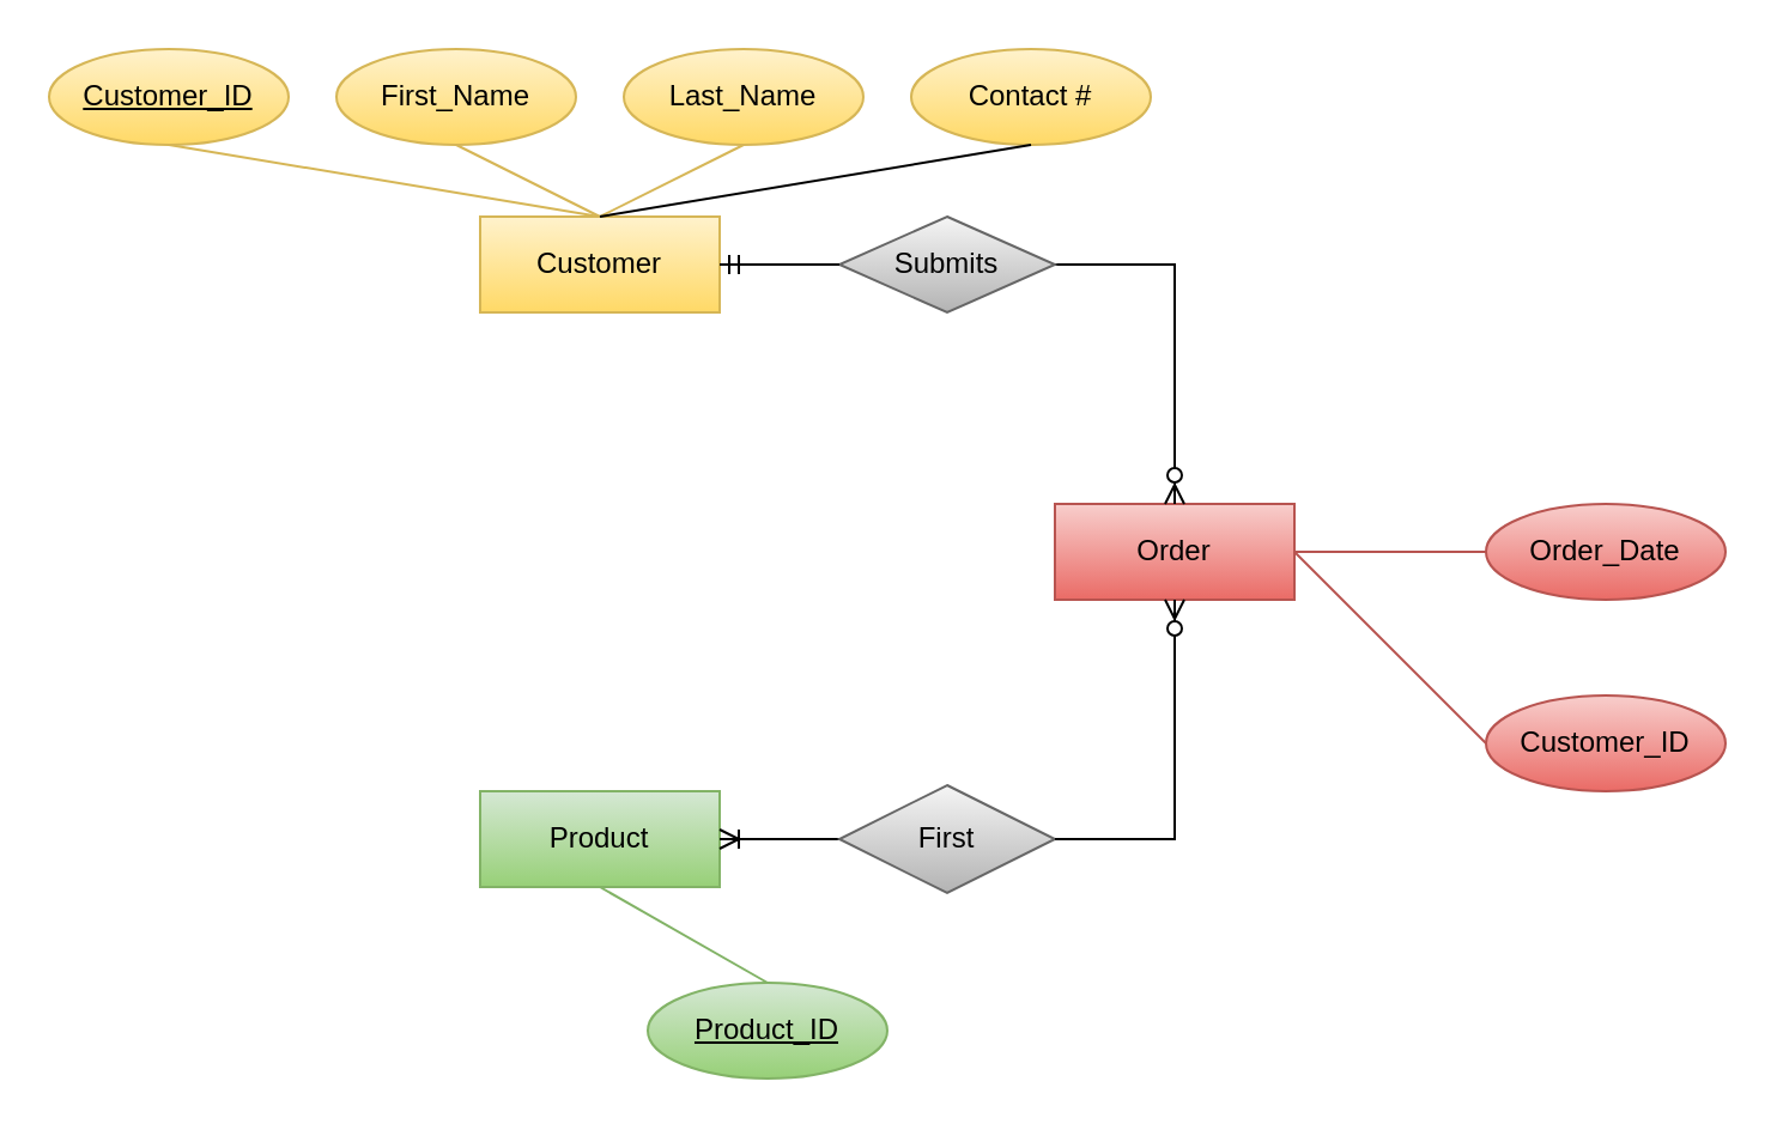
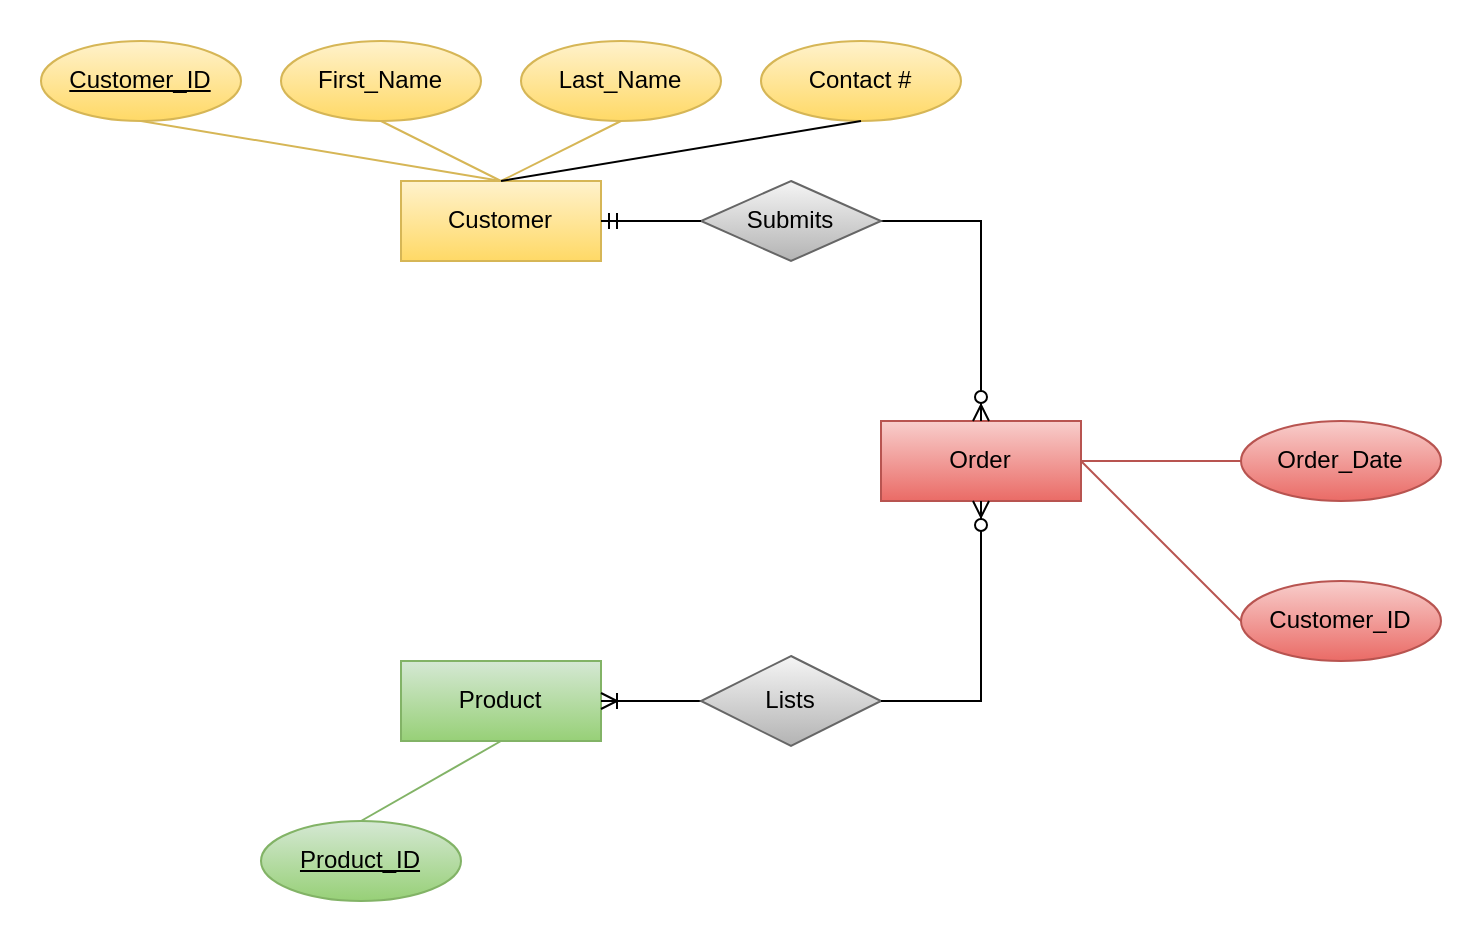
  <mxCell id="0" />
  <mxCell id="1" parent="0" />
  <mxCell id="2" value="Customer" style="whiteSpace=wrap;html=1;align=center;fillColor=#fff2cc;strokeColor=#d6b656;gradientColor=#ffd966;" vertex="1" parent="1"><mxGeometry x="200" y="90" width="100" height="40" as="geometry" /></mxCell>
  <mxCell id="3" value="Product" style="whiteSpace=wrap;html=1;align=center;fillColor=#d5e8d4;gradientColor=#97d077;strokeColor=#82b366;" vertex="1" parent="1"><mxGeometry x="200" y="330" width="100" height="40" as="geometry" /></mxCell>
  <mxCell id="4" value="Order" style="whiteSpace=wrap;html=1;align=center;fillColor=#f8cecc;strokeColor=#b85450;gradientColor=#ea6b66;" vertex="1" parent="1"><mxGeometry x="440" y="210" width="100" height="40" as="geometry" /></mxCell>
  <mxCell id="5" value="Contact #" style="ellipse;whiteSpace=wrap;html=1;align=center;fillColor=#fff2cc;strokeColor=#d6b656;gradientColor=#ffd966;" vertex="1" parent="1"><mxGeometry x="380" y="20" width="100" height="40" as="geometry" /></mxCell>
  <mxCell id="6" value="First_Name" style="ellipse;whiteSpace=wrap;html=1;align=center;fillColor=#fff2cc;strokeColor=#d6b656;gradientColor=#ffd966;" vertex="1" parent="1"><mxGeometry x="140" y="20" width="100" height="40" as="geometry" /></mxCell>
  <mxCell id="7" value="Last_Name" style="ellipse;whiteSpace=wrap;html=1;align=center;fillColor=#fff2cc;strokeColor=#d6b656;gradientColor=#ffd966;" vertex="1" parent="1"><mxGeometry x="260" y="20" width="100" height="40" as="geometry" /></mxCell>
  <mxCell id="8" value="" style="endArrow=none;html=1;rounded=0;exitX=0.5;exitY=1;exitDx=0;exitDy=0;entryX=0.5;entryY=0;entryDx=0;entryDy=0;fillColor=#fff2cc;strokeColor=#d6b656;gradientColor=#ffd966;" edge="1" parent="1" target="2"><mxGeometry relative="1" as="geometry"><mxPoint x="70" y="60" as="sourcePoint" /><mxPoint x="200" y="109.5" as="targetPoint" /></mxGeometry></mxCell>
  <mxCell id="9" value="" style="endArrow=none;html=1;rounded=0;exitX=0.5;exitY=1;exitDx=0;exitDy=0;fillColor=#fff2cc;strokeColor=#d6b656;gradientColor=#ffd966;" edge="1" parent="1" source="6"><mxGeometry relative="1" as="geometry"><mxPoint x="180" y="240" as="sourcePoint" /><mxPoint x="250" y="90" as="targetPoint" /></mxGeometry></mxCell>
  <mxCell id="10" value="" style="endArrow=none;html=1;rounded=0;exitX=0.5;exitY=0;exitDx=0;exitDy=0;entryX=0.5;entryY=1;entryDx=0;entryDy=0;fillColor=#fff2cc;strokeColor=#d6b656;gradientColor=#ffd966;" edge="1" parent="1" source="2" target="7"><mxGeometry relative="1" as="geometry"><mxPoint x="360" y="160" as="sourcePoint" /><mxPoint x="520" y="160" as="targetPoint" /></mxGeometry></mxCell>
  <mxCell id="11" value="" style="endArrow=none;html=1;rounded=0;exitX=0.5;exitY=0;exitDx=0;exitDy=0;entryX=0.5;entryY=1;entryDx=0;entryDy=0;" edge="1" parent="1" source="2" target="5"><mxGeometry relative="1" as="geometry"><mxPoint x="360" y="100" as="sourcePoint" /><mxPoint x="520" y="100" as="targetPoint" /></mxGeometry></mxCell>
  <mxCell id="12" value="Customer_ID" style="ellipse;whiteSpace=wrap;html=1;align=center;fontStyle=4;fillColor=#fff2cc;strokeColor=#d6b656;gradientColor=#ffd966;" vertex="1" parent="1"><mxGeometry x="20" y="20" width="100" height="40" as="geometry" /></mxCell>
  <mxCell id="13" value="Order_Date" style="ellipse;whiteSpace=wrap;html=1;align=center;fillColor=#f8cecc;strokeColor=#b85450;gradientColor=#ea6b66;" vertex="1" parent="1"><mxGeometry x="620" y="210" width="100" height="40" as="geometry" /></mxCell>
  <mxCell id="14" value="Customer_ID" style="ellipse;whiteSpace=wrap;html=1;align=center;fillColor=#f8cecc;strokeColor=#b85450;gradientColor=#ea6b66;" vertex="1" parent="1"><mxGeometry x="620" y="290" width="100" height="40" as="geometry" /></mxCell>
  <mxCell id="15" value="" style="endArrow=none;html=1;rounded=0;entryX=0;entryY=0.5;entryDx=0;entryDy=0;fillColor=#f8cecc;strokeColor=#b85450;gradientColor=#ea6b66;" edge="1" parent="1" target="14"><mxGeometry relative="1" as="geometry"><mxPoint x="540" y="230" as="sourcePoint" /><mxPoint x="460" y="400" as="targetPoint" /></mxGeometry></mxCell>
  <mxCell id="16" value="" style="endArrow=none;html=1;rounded=0;entryX=0;entryY=0.5;entryDx=0;entryDy=0;fillColor=#f8cecc;strokeColor=#b85450;gradientColor=#ea6b66;" edge="1" parent="1" target="13"><mxGeometry relative="1" as="geometry"><mxPoint x="540" y="230" as="sourcePoint" /><mxPoint x="460" y="400" as="targetPoint" /></mxGeometry></mxCell>
- <mxCell id="17" value="Product_ID" style="ellipse;whiteSpace=wrap;html=1;align=center;fontStyle=4;fillColor=#d5e8d4;gradientColor=#97d077;strokeColor=#82b366;" vertex="1" parent="1"><mxGeometry x="270" y="410" width="100" height="40" as="geometry" /></mxCell>
+ <mxCell id="17" value="Product_ID" style="ellipse;whiteSpace=wrap;html=1;align=center;fontStyle=4;fillColor=#d5e8d4;gradientColor=#97d077;strokeColor=#82b366;" vertex="1" parent="1"><mxGeometry x="130" y="410" width="100" height="40" as="geometry" /></mxCell>
  <mxCell id="18" value="" style="endArrow=none;html=1;rounded=0;exitX=0.5;exitY=0;exitDx=0;exitDy=0;fillColor=#d5e8d4;gradientColor=#97d077;strokeColor=#82b366;" edge="1" parent="1" source="17"><mxGeometry relative="1" as="geometry"><mxPoint x="290" y="270" as="sourcePoint" /><mxPoint x="250" y="370" as="targetPoint" /></mxGeometry></mxCell>
  <mxCell id="19" value="" style="edgeStyle=orthogonalEdgeStyle;fontSize=12;html=1;endArrow=ERzeroToMany;startArrow=none;rounded=0;sketch=0;entryX=0.5;entryY=0;entryDx=0;entryDy=0;exitX=1;exitY=0.5;exitDx=0;exitDy=0;" edge="1" parent="1" source="20" target="4"><mxGeometry width="100" height="100" relative="1" as="geometry"><mxPoint x="490" y="110" as="sourcePoint" /><mxPoint x="520" y="190" as="targetPoint" /><Array as="points"><mxPoint x="490" y="110" /></Array></mxGeometry></mxCell>
  <mxCell id="20" value="Submits" style="shape=rhombus;perimeter=rhombusPerimeter;whiteSpace=wrap;html=1;align=center;rotation=0;fillColor=#f5f5f5;gradientColor=#b3b3b3;strokeColor=#666666;" vertex="1" parent="1"><mxGeometry x="350" y="90" width="90" height="40" as="geometry" /></mxCell>
  <mxCell id="21" value="" style="edgeStyle=entityRelationEdgeStyle;fontSize=12;html=1;endArrow=none;startArrow=ERmandOne;exitX=1;exitY=0.5;exitDx=0;exitDy=0;entryX=0;entryY=0.5;entryDx=0;entryDy=0;rounded=0;sketch=0;" edge="1" parent="1" source="2" target="20"><mxGeometry width="100" height="100" relative="1" as="geometry"><mxPoint x="300" y="110" as="sourcePoint" /><mxPoint x="440" y="230" as="targetPoint" /></mxGeometry></mxCell>
  <mxCell id="22" value="" style="edgeStyle=orthogonalEdgeStyle;fontSize=12;html=1;endArrow=ERoneToMany;startArrow=none;rounded=0;sketch=0;entryX=1;entryY=0.5;entryDx=0;entryDy=0;exitX=0;exitY=0.5;exitDx=0;exitDy=0;" edge="1" parent="1" source="23" target="3"><mxGeometry width="100" height="100" relative="1" as="geometry"><mxPoint x="650" y="349.66" as="sourcePoint" /><mxPoint x="330" y="349.66" as="targetPoint" /><Array as="points" /></mxGeometry></mxCell>
- <mxCell id="23" value="First" style="shape=rhombus;perimeter=rhombusPerimeter;whiteSpace=wrap;html=1;align=center;fillColor=#f5f5f5;gradientColor=#b3b3b3;strokeColor=#666666;" vertex="1" parent="1"><mxGeometry x="350" y="327.5" width="90" height="45" as="geometry" /></mxCell>
+ <mxCell id="23" value="Lists" style="shape=rhombus;perimeter=rhombusPerimeter;whiteSpace=wrap;html=1;align=center;fillColor=#f5f5f5;gradientColor=#b3b3b3;strokeColor=#666666;" vertex="1" parent="1"><mxGeometry x="350" y="327.5" width="90" height="45" as="geometry" /></mxCell>
  <mxCell id="24" value="" style="edgeStyle=orthogonalEdgeStyle;fontSize=12;html=1;endArrow=none;startArrow=ERzeroToMany;rounded=0;sketch=0;entryX=1;entryY=0.5;entryDx=0;entryDy=0;exitX=0.5;exitY=1;exitDx=0;exitDy=0;" edge="1" parent="1" source="4" target="23"><mxGeometry width="100" height="100" relative="1" as="geometry"><mxPoint x="490" y="250" as="sourcePoint" /><mxPoint x="300" y="350" as="targetPoint" /><Array as="points"><mxPoint x="490" y="350" /></Array></mxGeometry></mxCell>
